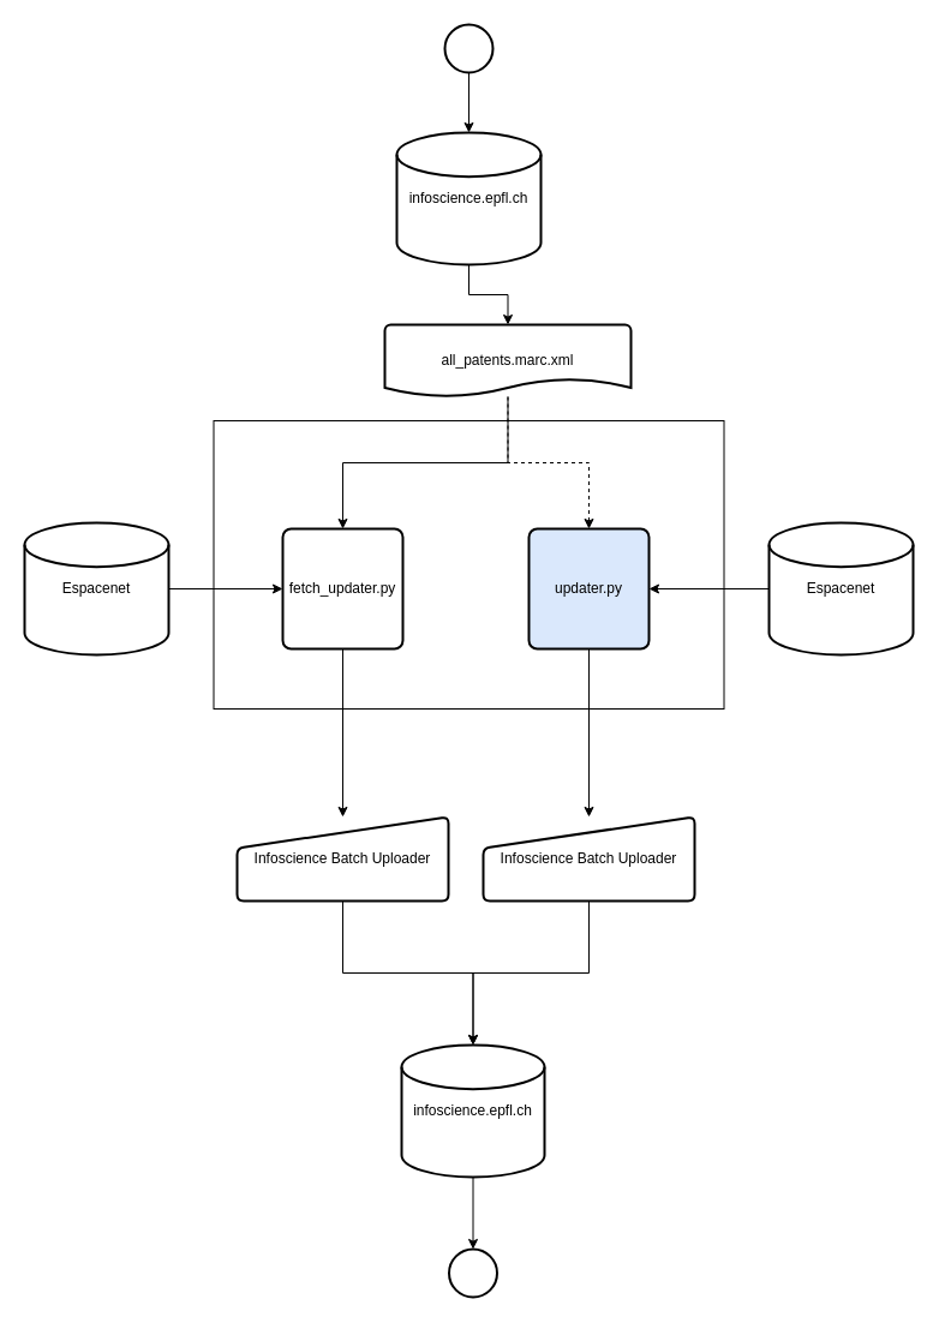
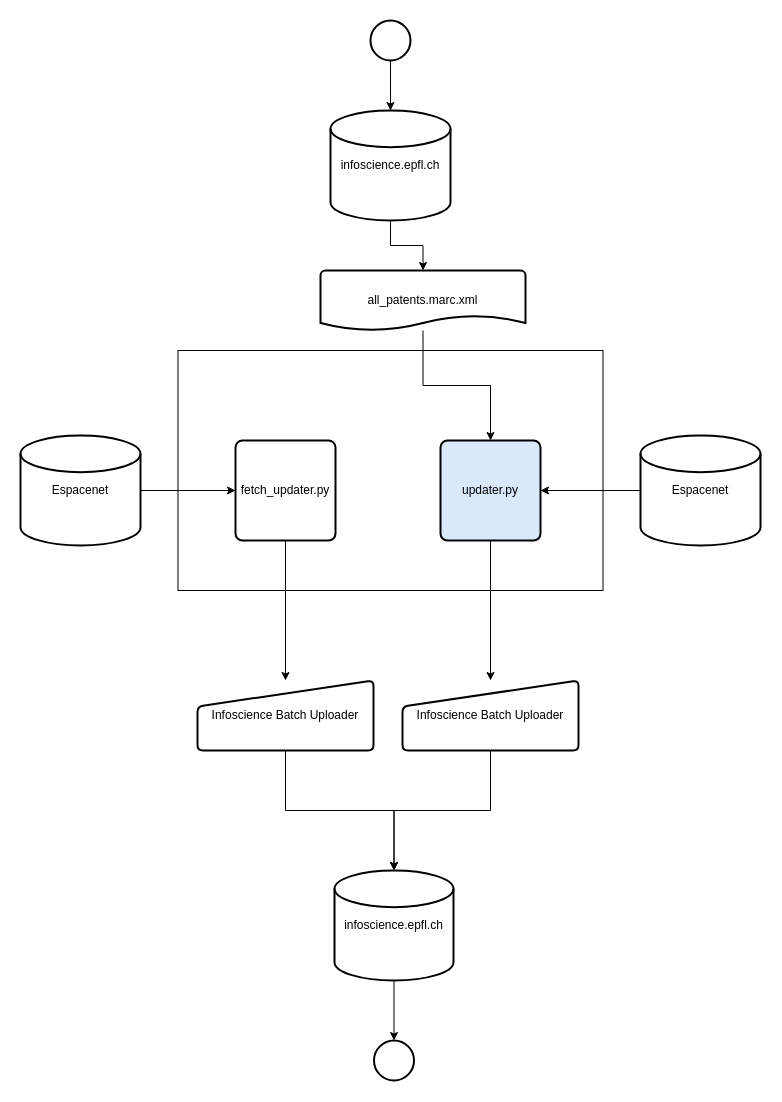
  <mxCell id="0" />
  <mxCell id="1" parent="0" />
  <mxCell id="2" value="" style="whiteSpace=wrap;html=1;" parent="1" vertex="1"><mxGeometry x="177.5" y="350" width="425" height="240" as="geometry" /></mxCell>
- <mxCell id="3" style="edgeStyle=orthogonalEdgeStyle;rounded=0;orthogonalLoop=1;jettySize=auto;html=1;entryX=0.5;entryY=0;entryDx=0;entryDy=0;" parent="1" source="5" target="11" edge="1"><mxGeometry relative="1" as="geometry" /></mxCell>
- <mxCell id="4" style="edgeStyle=orthogonalEdgeStyle;rounded=0;orthogonalLoop=1;jettySize=auto;html=1;entryX=0.5;entryY=0;entryDx=0;entryDy=0;dashed=1;" parent="1" source="5" target="16" edge="1"><mxGeometry relative="1" as="geometry" /></mxCell>
+ <mxCell id="4" style="edgeStyle=orthogonalEdgeStyle;rounded=0;orthogonalLoop=1;jettySize=auto;html=1;entryX=0.5;entryY=0;entryDx=0;entryDy=0;" parent="1" source="5" target="16" edge="1"><mxGeometry relative="1" as="geometry" /></mxCell>
  <mxCell id="5" value="all_patents.marc.xml" style="strokeWidth=2;html=1;shape=mxgraph.flowchart.document2;whiteSpace=wrap;size=0.25;" parent="1" vertex="1"><mxGeometry x="320" y="270" width="205" height="60" as="geometry" /></mxCell>
  <mxCell id="6" style="edgeStyle=orthogonalEdgeStyle;rounded=0;orthogonalLoop=1;jettySize=auto;html=1;exitX=0.5;exitY=1;exitDx=0;exitDy=0;exitPerimeter=0;" parent="1" source="7" target="5" edge="1"><mxGeometry relative="1" as="geometry" /></mxCell>
  <mxCell id="7" value="&lt;div&gt;infoscience.epfl.ch&lt;/div&gt;" style="strokeWidth=2;html=1;shape=mxgraph.flowchart.database;whiteSpace=wrap;" parent="1" vertex="1"><mxGeometry x="330" y="110" width="120" height="110" as="geometry" /></mxCell>
  <mxCell id="8" style="edgeStyle=orthogonalEdgeStyle;rounded=0;orthogonalLoop=1;jettySize=auto;html=1;" parent="1" source="9" target="7" edge="1"><mxGeometry relative="1" as="geometry" /></mxCell>
  <mxCell id="9" value="" style="strokeWidth=2;html=1;shape=mxgraph.flowchart.start_2;whiteSpace=wrap;" parent="1" vertex="1"><mxGeometry x="370" y="20" width="40" height="40" as="geometry" /></mxCell>
  <mxCell id="10" style="edgeStyle=orthogonalEdgeStyle;rounded=0;orthogonalLoop=1;jettySize=auto;html=1;" parent="1" source="11" target="19" edge="1"><mxGeometry relative="1" as="geometry" /></mxCell>
  <mxCell id="11" value="&lt;div&gt;fetch_updater.py&lt;/div&gt;" style="rounded=1;whiteSpace=wrap;html=1;absoluteArcSize=1;arcSize=14;strokeWidth=2;" parent="1" vertex="1"><mxGeometry x="235" y="440" width="100" height="100" as="geometry" /></mxCell>
  <mxCell id="12" style="edgeStyle=orthogonalEdgeStyle;rounded=0;orthogonalLoop=1;jettySize=auto;html=1;entryX=0;entryY=0.5;entryDx=0;entryDy=0;" parent="1" source="13" target="11" edge="1"><mxGeometry x="55" y="455" as="geometry" /></mxCell>
  <mxCell id="13" value="Espacenet" style="strokeWidth=2;html=1;shape=mxgraph.flowchart.database;whiteSpace=wrap;" parent="1" vertex="1"><mxGeometry x="20" y="435" width="120" height="110" as="geometry" /></mxCell>
  <mxCell id="14" value="Espacenet" style="strokeWidth=2;html=1;shape=mxgraph.flowchart.database;whiteSpace=wrap;" parent="1" vertex="1"><mxGeometry x="640" y="435" width="120" height="110" as="geometry" /></mxCell>
  <mxCell id="15" style="edgeStyle=orthogonalEdgeStyle;rounded=0;orthogonalLoop=1;jettySize=auto;html=1;entryX=0.5;entryY=0;entryDx=0;entryDy=0;" parent="1" source="16" target="24" edge="1"><mxGeometry relative="1" as="geometry" /></mxCell>
  <mxCell id="16" value="updater.py" style="rounded=1;whiteSpace=wrap;html=1;absoluteArcSize=1;arcSize=14;strokeWidth=2;fillColor=#dae8fc;" parent="1" vertex="1"><mxGeometry x="440" y="440" width="100" height="100" as="geometry" /></mxCell>
  <mxCell id="17" style="edgeStyle=orthogonalEdgeStyle;rounded=0;orthogonalLoop=1;jettySize=auto;html=1;entryX=1;entryY=0.5;entryDx=0;entryDy=0;" parent="1" source="14" target="16" edge="1"><mxGeometry x="55" y="455" as="geometry" /></mxCell>
  <mxCell id="18" style="edgeStyle=orthogonalEdgeStyle;rounded=0;orthogonalLoop=1;jettySize=auto;html=1;entryX=0.5;entryY=0;entryDx=0;entryDy=0;entryPerimeter=0;" parent="1" source="19" target="21" edge="1"><mxGeometry relative="1" as="geometry" /></mxCell>
  <mxCell id="19" value="&lt;div&gt;Infoscience Batch Uploader&lt;/div&gt;" style="html=1;strokeWidth=2;shape=manualInput;whiteSpace=wrap;rounded=1;size=26;arcSize=11;" parent="1" vertex="1"><mxGeometry x="197" y="680" width="176" height="70" as="geometry" /></mxCell>
  <mxCell id="20" style="edgeStyle=orthogonalEdgeStyle;rounded=0;orthogonalLoop=1;jettySize=auto;html=1;" parent="1" source="21" target="22" edge="1"><mxGeometry relative="1" as="geometry" /></mxCell>
  <mxCell id="21" value="&lt;div&gt;infoscience.epfl.ch&lt;/div&gt;" style="strokeWidth=2;html=1;shape=mxgraph.flowchart.database;whiteSpace=wrap;" parent="1" vertex="1"><mxGeometry x="334" y="870" width="119" height="110" as="geometry" /></mxCell>
  <mxCell id="22" value="" style="strokeWidth=2;html=1;shape=mxgraph.flowchart.start_2;whiteSpace=wrap;" parent="1" vertex="1"><mxGeometry x="373.5" y="1040" width="40" height="40" as="geometry" /></mxCell>
  <mxCell id="23" style="edgeStyle=orthogonalEdgeStyle;rounded=0;orthogonalLoop=1;jettySize=auto;html=1;" parent="1" source="24" target="21" edge="1"><mxGeometry relative="1" as="geometry" /></mxCell>
  <mxCell id="24" value="&lt;div&gt;Infoscience Batch Uploader&lt;/div&gt;" style="html=1;strokeWidth=2;shape=manualInput;whiteSpace=wrap;rounded=1;size=26;arcSize=11;" parent="1" vertex="1"><mxGeometry x="402" y="680" width="176" height="70" as="geometry" /></mxCell>
